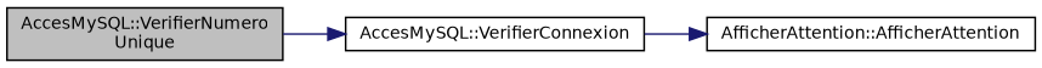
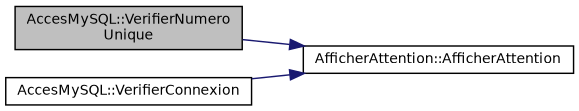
  digraph {
    rankdir=LR
    node [color=black fillcolor=white fontname=Helvetica fontsize=10 shape=record style=filled]
    edge [color=midnightblue fontname=Helvetica fontsize=10 labelfontname=Helvetica labelfontsize=10 style=solid]
    n1 [fillcolor=grey75 fontcolor=black height=0.2 label="AccesMySQL::VerifierNumero\lUnique" width=0.4]
    n2 [height=0.2 label="AccesMySQL::VerifierConnexion" width=0.4]
    n3 [height=0.2 label="AfficherAttention::AfficherAttention" width=0.4]
-   n1 -> n2
+   n1 -> n3
    n2 -> n3
  }
